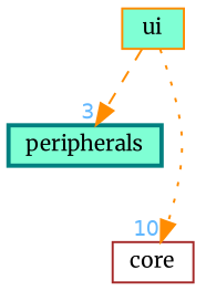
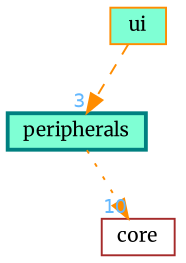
  digraph {
    compound=true
    fontname=Merriweather
    node [fillcolor=aquamarine fontname=Merriweather fontsize=10 shape=box style=filled]
    edge [color=darkorange fontcolor=steelblue1 fontname=Merriweather fontsize=10 labeldistance=1.5 labelfontname=Helvetica labelfontsize=10]
    n1 [color=teal height=0.2 label=peripherals style="filled,bold" width=0.4]
    n2 [color=brown fillcolor=white height=0.2 label=core width=0.4]
    n3 [color=darkorange height=0.2 label=ui width=0.4]
-   n3 -> n2 [headlabel=10 style=dotted]
+   n1 -> n2 [headlabel=10 style=dotted]
    n3 -> n1 [headlabel=3 style=dashed]
  }
